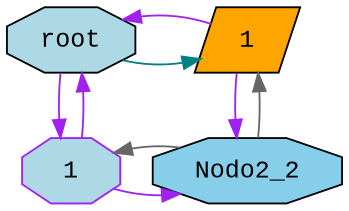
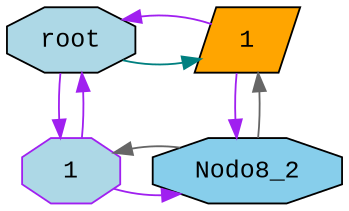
  digraph {
    fontname="Liberation Mono"
    node [group=0 shape=octagon style=filled fillcolor=lightblue color=black fontname="Liberation Mono"]
    edge [color=purple fontname="Liberation Mono"]
    n1 [label=root]
    n2 [group=2 label=1 shape=parallelogram fillcolor=orange]
    n3 [label=1 color=purple]
-   Nodo2_2 [fillcolor=skyblue group=2]
+   Nodo2_2 [fillcolor=skyblue group=2 label=Nodo8_2]
    subgraph sub_1 {
      rank=same
      n1
      n2
    }
    subgraph sub_2 {
      rank=same
      n3
      Nodo2_2
    }
    n1 -> n2 [color=teal]
    n1 -> n2 [dir=back]
    n1 -> n3
    n1 -> n3 [dir=back]
    n2 -> Nodo2_2
    n2 -> Nodo2_2 [dir=back color=gray40]
    n3 -> Nodo2_2
    n3 -> Nodo2_2 [dir=back color=gray40]
  }
